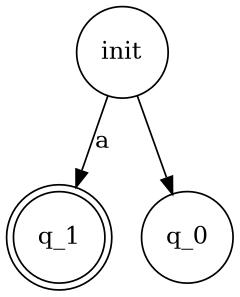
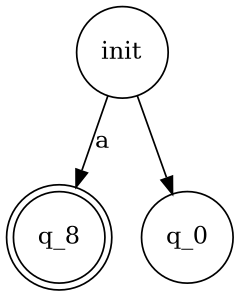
  digraph {
    rankdir=q
    node [shape=circle]
-   q_1 [shape=doublecircle]
+   q_1 [shape=doublecircle label=q_8]
    init
    q_0
    init -> q_1 [label=a]
    init -> q_0 [style=solid]
  }
